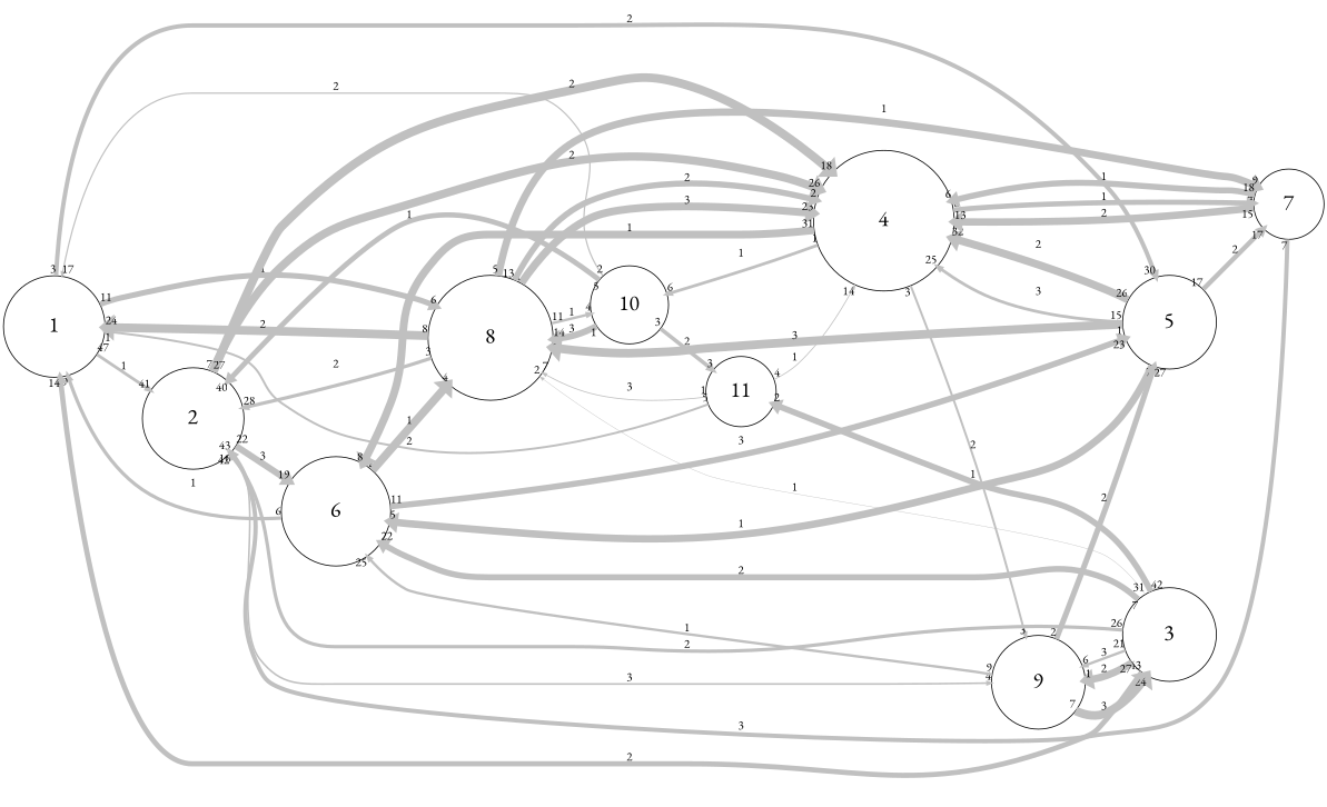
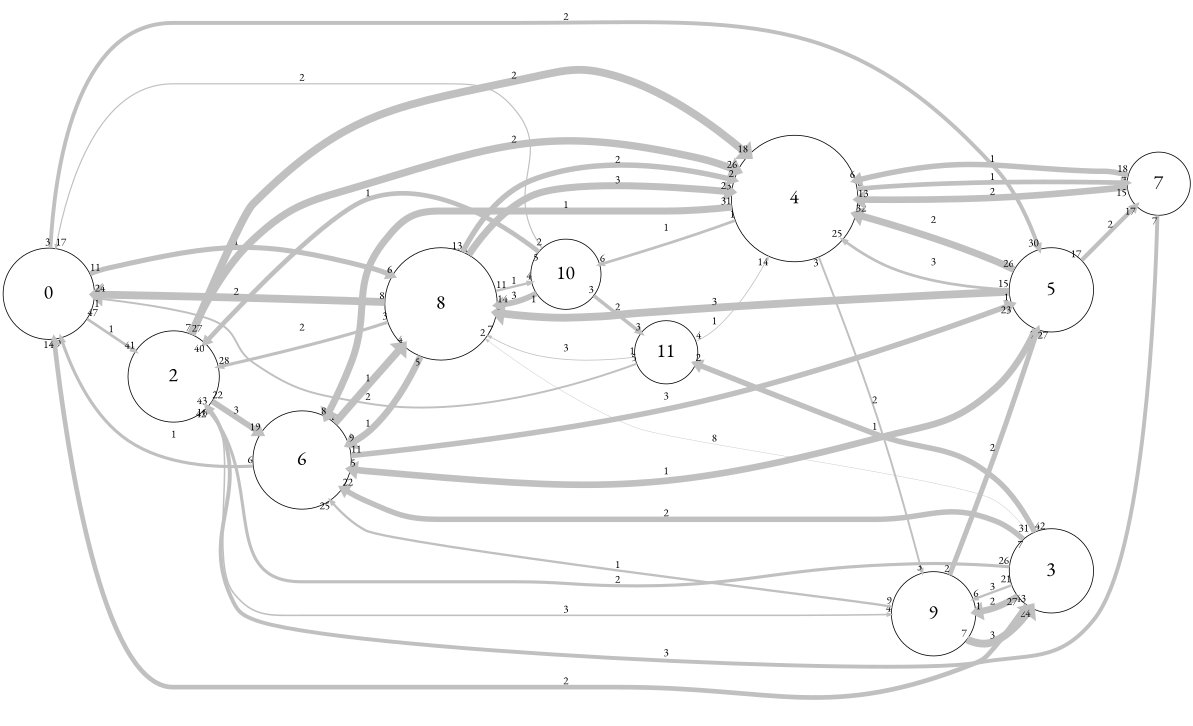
  digraph {
    fontname="EB Garamond"
    rankdir=LR
    scale=1
    splines=spline
    node [fontname="EB Garamond" fontsize=25 shape=circle]
    edge [arrowsize=0.5 capacity=2 color=grey fontname="EB Garamond" from_pd=6 headlabel=6 penwidth=7.0 pt=7 splines=true taillabel=7 to_pd=5]
-   n1 [height=1.625 label=1 width=1.625]
+   n1 [height=1.625 label=0 width=1.625]
    n2 [height=1.625 label=2 width=1.625]
    n3 [height=1.5 label=5 width=1.5]
    n4 [height=2 label=8 width=2]
    n5 [height=1.75 label=6 width=1.75]
    n6 [height=2.25 label=4 width=2.25]
    n7 [height=1.5 label=9 width=1.5]
    n8 [height=1.125 label=7 width=1.125]
    n9 [height=1.25 label=10 width=1.25]
    n10 [height=1.5 label=3 width=1.5]
    n11 [height=1.125 label=11 width=1.125]
    n1 -> n2 [capacity=1 from_pd=46 headlabel=41 label=1 penwidth=3.5 pt=14 taillabel=47 to_pd=40]
    n1 -> n3 [from_pd=2 headlabel=30 label=2 penwidth=5.0 pt=11 taillabel=3 to_pd=29]
    n1 -> n4 [capacity=1 from_pd=10 label=1 penwidth=6.5 pt=8 taillabel=11]
    n2 -> n5 [capacity=3 from_pd=21 headlabel=19 label=3 penwidth=7.5 pt=6 taillabel=22 to_pd=18]
    n2 -> n6 [headlabel=26 label=2 penwidth=9.5 pt=2 to_pd=25]
    n2 -> n6 [from_pd=26 headlabel=18 label=2 penwidth=10.0 pt=1 taillabel=27 to_pd=17]
    n2 -> n7 [capacity=3 from_pd=42 headlabel=4 label=3 penwidth=2.0 pt=17 taillabel=43 to_pd=3]
    n3 -> n4 [capacity=3 from_pd=0 headlabel=9 label=3 penwidth=10.0 pt=1 taillabel=1 to_pd=8]
    n3 -> n5 [capacity=1 headlabel=5 label=1 penwidth=8.5 pt=4 to_pd=4]
    n3 -> n6 [from_pd=25 headlabel=32 label=2 penwidth=9.0 pt=3 taillabel=26 to_pd=31]
    n3 -> n6 [capacity=3 from_pd=14 headlabel=25 label=3 penwidth=3.5 pt=14 taillabel=15 to_pd=24]
    n3 -> n8 [from_pd=16 headlabel=17 label=2 penwidth=5.5 pt=10 taillabel=17 to_pd=16]
    n4 -> n1 [from_pd=7 headlabel=24 label=2 penwidth=10.0 pt=1 taillabel=8 to_pd=23]
    n4 -> n2 [from_pd=2 headlabel=28 label=2 penwidth=4.0 pt=13 taillabel=3 to_pd=27]
-   n4 -> n8 [capacity=1 from_pd=4 headlabel=9 label=1 penwidth=8.5 pt=4 taillabel=5 to_pd=8]
+   n4 -> n5 [capacity=1 from_pd=4 headlabel=9 label=1 penwidth=8.5 pt=4 taillabel=5 to_pd=8]
    n4 -> n6 [capacity=3 from_pd=0 headlabel=23 label=3 penwidth=9.0 pt=3 taillabel=1 to_pd=22]
    n4 -> n6 [from_pd=12 headlabel=2 label=2 taillabel=13 to_pd=1]
    n4 -> n9 [capacity=1 from_pd=10 headlabel=4 label=1 penwidth=3.0 pt=15 taillabel=11 to_pd=3]
    n5 -> n1 [capacity=1 from_pd=5 headlabel=9 label=1 penwidth=4.0 pt=13 taillabel=6 to_pd=8]
    n5 -> n3 [capacity=3 from_pd=10 headlabel=23 label=3 taillabel=11 to_pd=22]
    n5 -> n4 [capacity=1 from_pd=13 headlabel=4 label=1 penwidth=9.5 pt=2 taillabel=14 to_pd=3]
    n6 -> n5 [capacity=1 from_pd=30 headlabel=8 label=1 penwidth=9.0 pt=3 taillabel=31 to_pd=7]
    n6 -> n7 [from_pd=2 headlabel=3 label=2 penwidth=2.5 pt=16 taillabel=3 to_pd=2]
    n6 -> n8 [capacity=1 from_pd=7 headlabel=4 label=1 penwidth=6.0 pt=9 taillabel=8 to_pd=3]
    n6 -> n9 [capacity=1 from_pd=0 label=1 penwidth=3.5 pt=14 taillabel=1]
    n7 -> n3 [from_pd=1 headlabel=27 label=2 penwidth=6.5 pt=8 taillabel=2 to_pd=26]
    n7 -> n5 [capacity=1 from_pd=8 headlabel=25 label=1 penwidth=3.0 pt=15 taillabel=9 to_pd=24]
    n7 -> n10 [capacity=3 headlabel=24 label=3 penwidth=10.0 pt=1 to_pd=23]
    n8 -> n2 [capacity=3 headlabel=10 label=3 penwidth=5.0 pt=11 to_pd=9]
    n8 -> n6 [from_pd=14 headlabel=13 label=2 penwidth=8.5 pt=4 taillabel=15 to_pd=12]
    n8 -> n6 [capacity=1 from_pd=17 label=1 taillabel=18]
    n9 -> n1 [from_pd=1 headlabel=17 label=2 penwidth=1.5 pt=18 taillabel=2 to_pd=16]
    n9 -> n2 [capacity=1 from_pd=4 headlabel=40 label=1 penwidth=6.0 pt=9 taillabel=5 to_pd=39]
    n9 -> n4 [capacity=3 from_pd=0 headlabel=14 label=3 penwidth=7.5 pt=6 taillabel=1 to_pd=13]
    n9 -> n11 [from_pd=2 headlabel=3 label=2 penwidth=4.5 pt=12 taillabel=3 to_pd=2]
    n10 -> n1 [from_pd=42 headlabel=14 label=2 penwidth=6.0 pt=9 taillabel=43 to_pd=13]
    n10 -> n2 [from_pd=25 headlabel=42 label=2 penwidth=4.0 pt=13 taillabel=26 to_pd=41]
-   n10 -> n4 [capacity=1 from_pd=30 headlabel=2 label=1 penwidth=0.5 pt=20 taillabel=31 to_pd=1]
+   n10 -> n4 [capacity=1 from_pd=30 headlabel=2 label=8 penwidth=0.5 pt=20 taillabel=31 to_pd=1]
    n10 -> n5 [headlabel=22 label=2 to_pd=21]
    n10 -> n7 [capacity=3 from_pd=20 label=3 penwidth=3.0 pt=15 taillabel=21]
    n10 -> n7 [from_pd=26 headlabel=1 label=2 penwidth=8.5 pt=4 taillabel=27 to_pd=0]
    n10 -> n11 [capacity=3 from_pd=41 headlabel=2 label=1 taillabel=42 to_pd=1]
    n11 -> n1 [from_pd=4 headlabel=1 label=2 penwidth=2.5 pt=16 taillabel=5 to_pd=0]
    n11 -> n4 [capacity=3 from_pd=0 headlabel=7 label=3 penwidth=1.0 pt=19 taillabel=1 to_pd=6]
    n11 -> n6 [capacity=1 from_pd=3 headlabel=14 label=1 penwidth=1.0 pt=19 taillabel=4 to_pd=13]
  }
